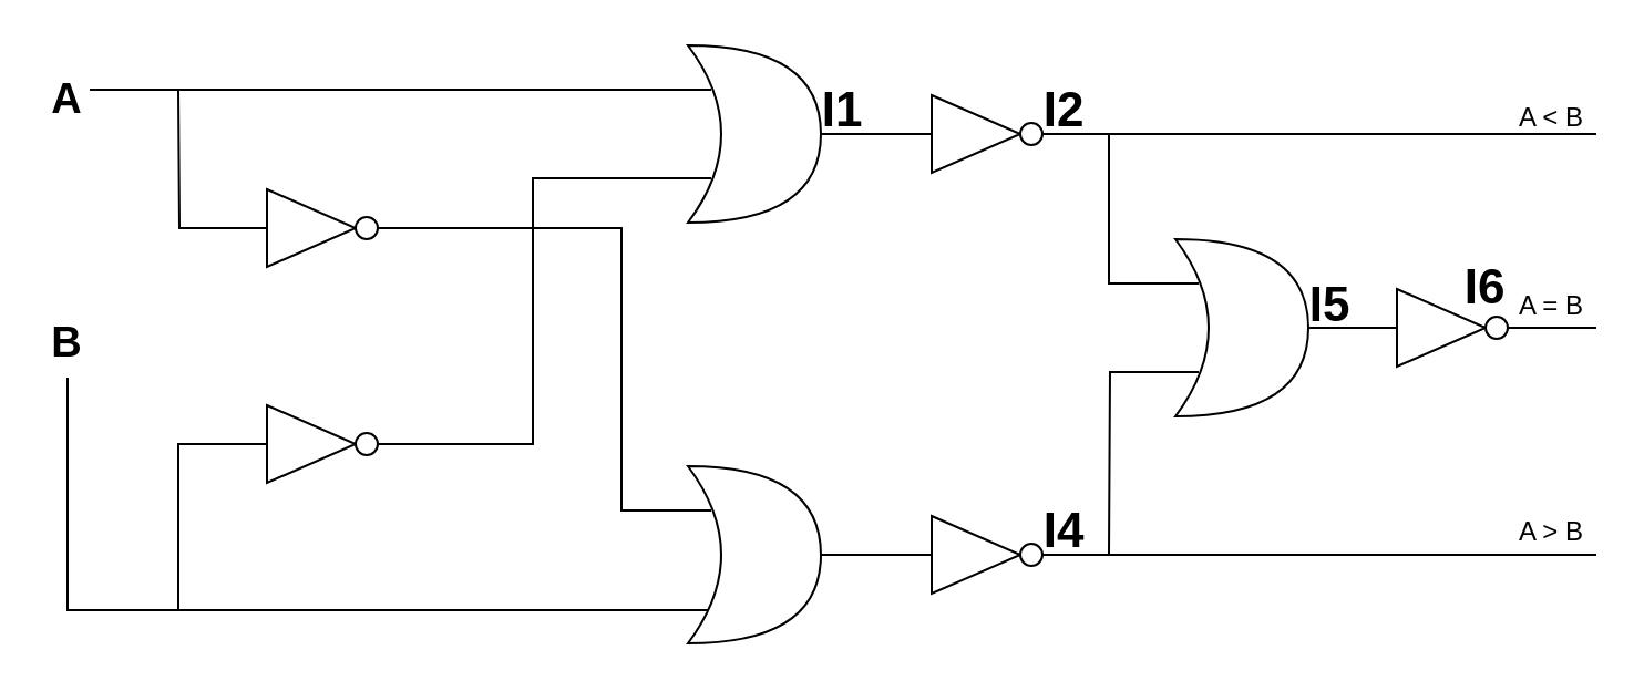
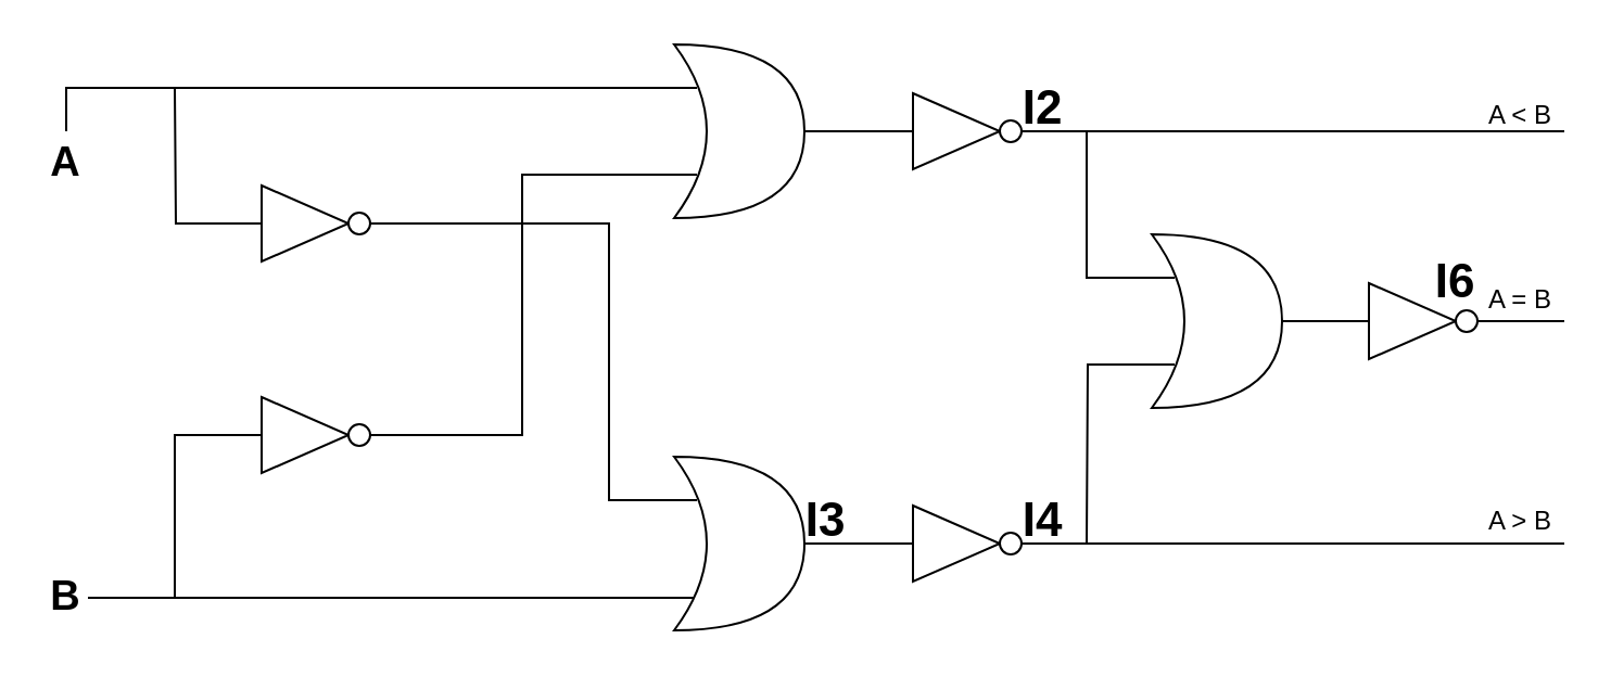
  <mxCell id="0" />
  <mxCell id="1" parent="0" />
  <mxCell id="2" style="edgeStyle=orthogonalEdgeStyle;rounded=0;orthogonalLoop=1;jettySize=auto;html=1;endArrow=none;endFill=0;entryX=0.175;entryY=0.25;entryDx=0;entryDy=0;entryPerimeter=0;" edge="1" parent="1" source="3" target="15"><mxGeometry relative="1" as="geometry"><Array as="points"><mxPoint x="110" y="40" /><mxPoint x="110" y="40" /></Array></mxGeometry></mxCell>
- <mxCell id="3" value="&lt;font style=&quot;font-size: 19px;&quot;&gt;&lt;b&gt;A&lt;/b&gt;&lt;/font&gt;" style="text;html=1;strokeColor=none;fillColor=none;align=center;verticalAlign=middle;whiteSpace=wrap;rounded=0;" vertex="1" parent="1"><mxGeometry x="20" y="30" width="20" height="30" as="geometry" /></mxCell>
+ <mxCell id="3" value="&lt;font style=&quot;font-size: 19px;&quot;&gt;&lt;b&gt;A&lt;/b&gt;&lt;/font&gt;" style="text;html=1;strokeColor=none;fillColor=none;align=center;verticalAlign=middle;whiteSpace=wrap;rounded=0;" vertex="1" parent="1"><mxGeometry x="20" y="60" width="20" height="30" as="geometry" /></mxCell>
  <mxCell id="4" style="edgeStyle=orthogonalEdgeStyle;rounded=0;orthogonalLoop=1;jettySize=auto;html=1;endArrow=none;endFill=0;" edge="1" parent="1" source="5"><mxGeometry relative="1" as="geometry"><mxPoint x="320" y="275" as="targetPoint" /><Array as="points"><mxPoint x="250" y="275" /><mxPoint x="250" y="275" /></Array></mxGeometry></mxCell>
- <mxCell id="5" value="&lt;font style=&quot;font-size: 19px;&quot;&gt;&lt;b&gt;B&lt;/b&gt;&lt;/font&gt;" style="text;html=1;strokeColor=none;fillColor=none;align=center;verticalAlign=middle;whiteSpace=wrap;rounded=0;" vertex="1" parent="1"><mxGeometry x="20" y="140" width="20" height="30" as="geometry" /></mxCell>
+ <mxCell id="5" value="&lt;font style=&quot;font-size: 19px;&quot;&gt;&lt;b&gt;B&lt;/b&gt;&lt;/font&gt;" style="text;html=1;strokeColor=none;fillColor=none;align=center;verticalAlign=middle;whiteSpace=wrap;rounded=0;" vertex="1" parent="1"><mxGeometry x="20" y="260" width="20" height="30" as="geometry" /></mxCell>
  <mxCell id="6" style="edgeStyle=orthogonalEdgeStyle;rounded=0;orthogonalLoop=1;jettySize=auto;html=1;endArrow=none;endFill=0;" edge="1" parent="1" source="7"><mxGeometry relative="1" as="geometry"><mxPoint x="110" y="275" as="targetPoint" /><Array as="points"><mxPoint x="80" y="200" /><mxPoint x="80" y="275" /></Array></mxGeometry></mxCell>
  <mxCell id="7" value="" style="triangle;whiteSpace=wrap;html=1;fontSize=19;" vertex="1" parent="1"><mxGeometry x="120" y="182.5" width="40" height="35" as="geometry" /></mxCell>
  <mxCell id="8" style="edgeStyle=orthogonalEdgeStyle;rounded=0;orthogonalLoop=1;jettySize=auto;html=1;endArrow=none;endFill=0;entryX=0.175;entryY=0.75;entryDx=0;entryDy=0;entryPerimeter=0;" edge="1" parent="1" source="9" target="15"><mxGeometry relative="1" as="geometry"><Array as="points"><mxPoint x="240" y="200" /><mxPoint x="240" y="80" /></Array></mxGeometry></mxCell>
  <mxCell id="9" value="" style="ellipse;whiteSpace=wrap;html=1;fontSize=19;" vertex="1" parent="1"><mxGeometry x="160" y="195" width="10" height="10" as="geometry" /></mxCell>
  <mxCell id="10" style="edgeStyle=orthogonalEdgeStyle;rounded=0;orthogonalLoop=1;jettySize=auto;html=1;endArrow=none;endFill=0;" edge="1" parent="1" source="11"><mxGeometry relative="1" as="geometry"><mxPoint x="80" y="40" as="targetPoint" /></mxGeometry></mxCell>
  <mxCell id="11" value="" style="triangle;whiteSpace=wrap;html=1;fontSize=19;" vertex="1" parent="1"><mxGeometry x="120" y="85" width="40" height="35" as="geometry" /></mxCell>
  <mxCell id="12" style="edgeStyle=orthogonalEdgeStyle;rounded=0;orthogonalLoop=1;jettySize=auto;html=1;endArrow=none;endFill=0;entryX=0.175;entryY=0.25;entryDx=0;entryDy=0;entryPerimeter=0;" edge="1" parent="1" source="13" target="17"><mxGeometry relative="1" as="geometry"><Array as="points"><mxPoint x="280" y="102" /><mxPoint x="280" y="230" /></Array></mxGeometry></mxCell>
  <mxCell id="13" value="" style="ellipse;whiteSpace=wrap;html=1;fontSize=19;" vertex="1" parent="1"><mxGeometry x="160" y="97.5" width="10" height="10" as="geometry" /></mxCell>
  <mxCell id="14" style="edgeStyle=orthogonalEdgeStyle;rounded=0;orthogonalLoop=1;jettySize=auto;html=1;endArrow=none;endFill=0;" edge="1" parent="1" source="15" target="18"><mxGeometry relative="1" as="geometry" /></mxCell>
  <mxCell id="15" value="" style="shape=xor;whiteSpace=wrap;html=1;fontSize=19;" vertex="1" parent="1"><mxGeometry x="310" y="20" width="60" height="80" as="geometry" /></mxCell>
  <mxCell id="16" style="edgeStyle=orthogonalEdgeStyle;rounded=0;orthogonalLoop=1;jettySize=auto;html=1;endArrow=none;endFill=0;" edge="1" parent="1" source="17" target="21"><mxGeometry relative="1" as="geometry" /></mxCell>
  <mxCell id="17" value="" style="shape=xor;whiteSpace=wrap;html=1;fontSize=19;" vertex="1" parent="1"><mxGeometry x="310" y="210" width="60" height="80" as="geometry" /></mxCell>
  <mxCell id="18" value="" style="triangle;whiteSpace=wrap;html=1;fontSize=19;" vertex="1" parent="1"><mxGeometry x="420" y="42.5" width="40" height="35" as="geometry" /></mxCell>
  <mxCell id="19" style="edgeStyle=orthogonalEdgeStyle;rounded=0;orthogonalLoop=1;jettySize=auto;html=1;endArrow=none;endFill=0;" edge="1" parent="1" source="20"><mxGeometry relative="1" as="geometry"><mxPoint x="720" y="60" as="targetPoint" /></mxGeometry></mxCell>
  <mxCell id="20" value="" style="ellipse;whiteSpace=wrap;html=1;fontSize=19;" vertex="1" parent="1"><mxGeometry x="460" y="55" width="10" height="10" as="geometry" /></mxCell>
  <mxCell id="21" value="" style="triangle;whiteSpace=wrap;html=1;fontSize=19;" vertex="1" parent="1"><mxGeometry x="420" y="232.5" width="40" height="35" as="geometry" /></mxCell>
  <mxCell id="22" value="" style="edgeStyle=orthogonalEdgeStyle;rounded=0;orthogonalLoop=1;jettySize=auto;html=1;endArrow=none;endFill=0;" edge="1" parent="1" source="21" target="17"><mxGeometry relative="1" as="geometry" /></mxCell>
  <mxCell id="23" style="edgeStyle=orthogonalEdgeStyle;rounded=0;orthogonalLoop=1;jettySize=auto;html=1;endArrow=none;endFill=0;" edge="1" parent="1" source="24"><mxGeometry relative="1" as="geometry"><mxPoint x="720" y="250" as="targetPoint" /></mxGeometry></mxCell>
  <mxCell id="24" value="" style="ellipse;whiteSpace=wrap;html=1;fontSize=19;" vertex="1" parent="1"><mxGeometry x="460" y="245" width="10" height="10" as="geometry" /></mxCell>
  <mxCell id="25" style="edgeStyle=orthogonalEdgeStyle;rounded=0;orthogonalLoop=1;jettySize=auto;html=1;endArrow=none;endFill=0;" edge="1" parent="1" source="28" target="29"><mxGeometry relative="1" as="geometry" /></mxCell>
  <mxCell id="26" style="edgeStyle=orthogonalEdgeStyle;rounded=0;orthogonalLoop=1;jettySize=auto;html=1;endArrow=none;endFill=0;exitX=0.175;exitY=0.25;exitDx=0;exitDy=0;exitPerimeter=0;" edge="1" parent="1" source="28"><mxGeometry relative="1" as="geometry"><mxPoint x="490" y="60" as="targetPoint" /><Array as="points"><mxPoint x="500" y="128" /><mxPoint x="500" y="60" /></Array></mxGeometry></mxCell>
  <mxCell id="27" style="edgeStyle=orthogonalEdgeStyle;rounded=0;orthogonalLoop=1;jettySize=auto;html=1;endArrow=none;endFill=0;exitX=0.175;exitY=0.75;exitDx=0;exitDy=0;exitPerimeter=0;" edge="1" parent="1" source="28"><mxGeometry relative="1" as="geometry"><mxPoint x="500" y="250" as="targetPoint" /></mxGeometry></mxCell>
  <mxCell id="28" value="" style="shape=xor;whiteSpace=wrap;html=1;" vertex="1" parent="1"><mxGeometry x="530" y="107.5" width="60" height="80" as="geometry" /></mxCell>
  <mxCell id="29" value="" style="triangle;whiteSpace=wrap;html=1;fontSize=19;" vertex="1" parent="1"><mxGeometry x="630" y="130" width="40" height="35" as="geometry" /></mxCell>
  <mxCell id="30" style="edgeStyle=orthogonalEdgeStyle;rounded=0;orthogonalLoop=1;jettySize=auto;html=1;endArrow=none;endFill=0;" edge="1" parent="1" source="31"><mxGeometry relative="1" as="geometry"><mxPoint x="720" y="147.5" as="targetPoint" /></mxGeometry></mxCell>
  <mxCell id="31" value="" style="ellipse;whiteSpace=wrap;html=1;fontSize=19;" vertex="1" parent="1"><mxGeometry x="670" y="142.5" width="10" height="10" as="geometry" /></mxCell>
  <mxCell id="32" value="A &amp;lt; B" style="text;html=1;strokeColor=none;fillColor=none;align=center;verticalAlign=middle;whiteSpace=wrap;rounded=0;" vertex="1" parent="1"><mxGeometry x="680" y="45" width="40" height="15" as="geometry" /></mxCell>
  <mxCell id="33" value="A = B" style="text;html=1;strokeColor=none;fillColor=none;align=center;verticalAlign=middle;whiteSpace=wrap;rounded=0;" vertex="1" parent="1"><mxGeometry x="680" y="130" width="40" height="15" as="geometry" /></mxCell>
  <mxCell id="34" value="A &amp;gt; B" style="text;html=1;strokeColor=none;fillColor=none;align=center;verticalAlign=middle;whiteSpace=wrap;rounded=0;" vertex="1" parent="1"><mxGeometry x="680" y="232.5" width="40" height="15" as="geometry" /></mxCell>
- <mxCell id="35" value="&lt;b&gt;I1&lt;/b&gt;" style="text;html=1;strokeColor=none;fillColor=none;align=center;verticalAlign=middle;whiteSpace=wrap;rounded=0;fontSize=22;" vertex="1" parent="1"><mxGeometry x="370" y="40" width="20" height="20" as="geometry" /></mxCell>
  <mxCell id="36" value="&lt;b&gt;I2&lt;/b&gt;" style="text;html=1;strokeColor=none;fillColor=none;align=center;verticalAlign=middle;whiteSpace=wrap;rounded=0;fontSize=22;" vertex="1" parent="1"><mxGeometry x="470" y="40" width="20" height="20" as="geometry" /></mxCell>
+ <mxCell id="37" value="&lt;b&gt;I3&lt;/b&gt;" style="text;html=1;strokeColor=none;fillColor=none;align=center;verticalAlign=middle;whiteSpace=wrap;rounded=0;fontSize=22;" vertex="1" parent="1"><mxGeometry x="370" y="230" width="20" height="20" as="geometry" /></mxCell>
  <mxCell id="38" value="&lt;b&gt;I4&lt;/b&gt;" style="text;html=1;strokeColor=none;fillColor=none;align=center;verticalAlign=middle;whiteSpace=wrap;rounded=0;fontSize=22;" vertex="1" parent="1"><mxGeometry x="470" y="230" width="20" height="20" as="geometry" /></mxCell>
- <mxCell id="39" value="&lt;b&gt;I5&lt;/b&gt;" style="text;html=1;strokeColor=none;fillColor=none;align=center;verticalAlign=middle;whiteSpace=wrap;rounded=0;fontSize=22;" vertex="1" parent="1"><mxGeometry x="590" y="127.5" width="20" height="20" as="geometry" /></mxCell>
  <mxCell id="40" value="&lt;b&gt;I6&lt;/b&gt;" style="text;html=1;strokeColor=none;fillColor=none;align=center;verticalAlign=middle;whiteSpace=wrap;rounded=0;fontSize=22;" vertex="1" parent="1"><mxGeometry x="660" y="120" width="20" height="20" as="geometry" /></mxCell>
